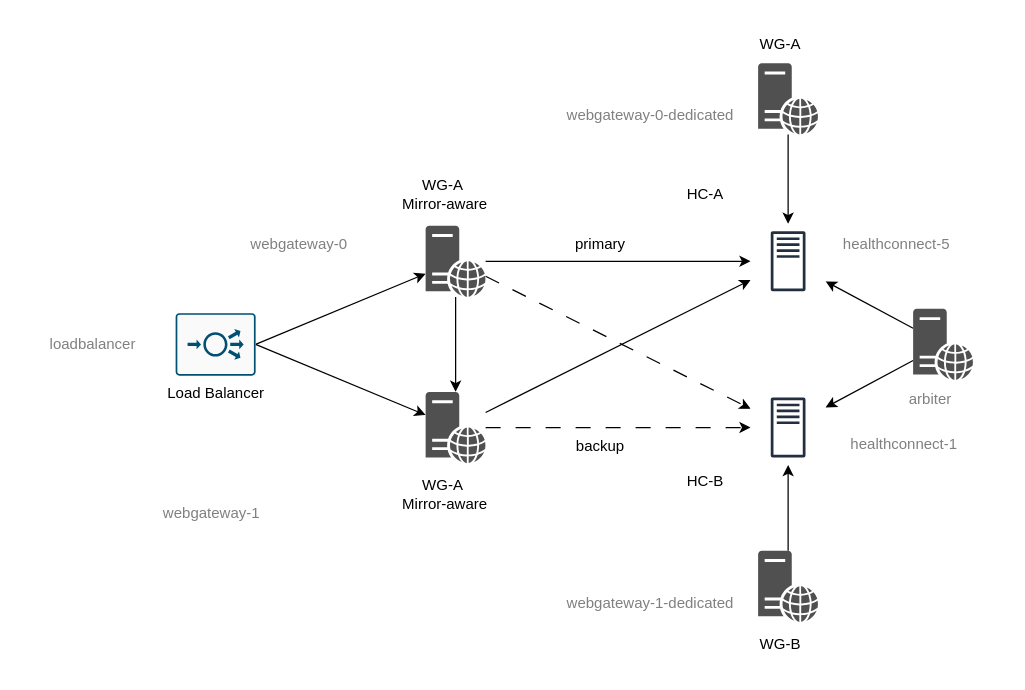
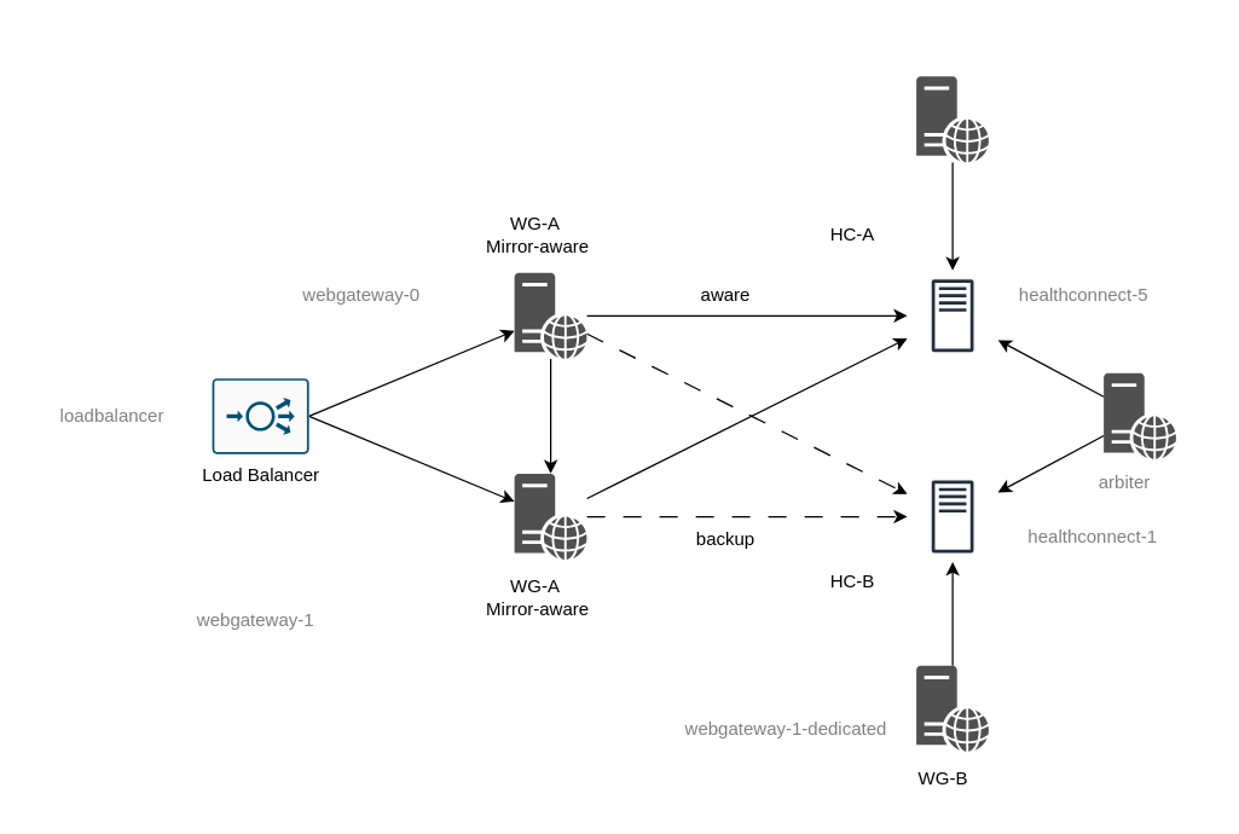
  <mxCell id="0" />
  <mxCell id="1" parent="0" />
  <mxCell id="2" style="rounded=0;orthogonalLoop=1;jettySize=auto;html=1;exitX=1;exitY=0.5;exitDx=0;exitDy=0;exitPerimeter=0;" parent="1" source="4" target="12" edge="1"><mxGeometry relative="1" as="geometry" /></mxCell>
  <mxCell id="3" style="rounded=0;orthogonalLoop=1;jettySize=auto;html=1;exitX=1;exitY=0.5;exitDx=0;exitDy=0;exitPerimeter=0;" parent="1" source="4" target="15" edge="1"><mxGeometry relative="1" as="geometry" /></mxCell>
  <mxCell id="4" value="Load Balancer" style="sketch=0;points=[[0.015,0.015,0],[0.985,0.015,0],[0.985,0.985,0],[0.015,0.985,0],[0.25,0,0],[0.5,0,0],[0.75,0,0],[1,0.25,0],[1,0.5,0],[1,0.75,0],[0.75,1,0],[0.5,1,0],[0.25,1,0],[0,0.75,0],[0,0.5,0],[0,0.25,0]];verticalLabelPosition=bottom;html=1;verticalAlign=top;aspect=fixed;align=center;pointerEvents=1;shape=mxgraph.cisco19.rect;prIcon=load_balancer;fillColor=#FAFAFA;strokeColor=#005073;" parent="1" vertex="1"><mxGeometry x="140" y="250" width="64" height="50" as="geometry" /></mxCell>
  <mxCell id="5" style="edgeStyle=orthogonalEdgeStyle;rounded=0;orthogonalLoop=1;jettySize=auto;html=1;" parent="1" source="6" target="16" edge="1"><mxGeometry relative="1" as="geometry" /></mxCell>
  <mxCell id="6" value="" style="sketch=0;pointerEvents=1;shadow=0;dashed=0;html=1;strokeColor=none;fillColor=#505050;labelPosition=center;verticalLabelPosition=bottom;verticalAlign=top;outlineConnect=0;align=center;shape=mxgraph.office.servers.web_server;" parent="1" vertex="1"><mxGeometry x="606" y="440" width="48" height="57" as="geometry" /></mxCell>
  <mxCell id="7" style="edgeStyle=orthogonalEdgeStyle;rounded=0;orthogonalLoop=1;jettySize=auto;html=1;" parent="1" source="8" target="17" edge="1"><mxGeometry relative="1" as="geometry" /></mxCell>
  <mxCell id="8" value="" style="sketch=0;pointerEvents=1;shadow=0;dashed=0;html=1;strokeColor=none;fillColor=#505050;labelPosition=center;verticalLabelPosition=bottom;verticalAlign=top;outlineConnect=0;align=center;shape=mxgraph.office.servers.web_server;" parent="1" vertex="1"><mxGeometry x="606" y="50" width="48" height="57" as="geometry" /></mxCell>
  <mxCell id="9" style="edgeStyle=orthogonalEdgeStyle;rounded=0;orthogonalLoop=1;jettySize=auto;html=1;" parent="1" source="12" target="17" edge="1"><mxGeometry relative="1" as="geometry" /></mxCell>
  <mxCell id="10" style="rounded=0;orthogonalLoop=1;jettySize=auto;html=1;dashed=1;dashPattern=12 12;" parent="1" source="12" target="16" edge="1"><mxGeometry relative="1" as="geometry" /></mxCell>
  <mxCell id="11" value="" style="edgeStyle=orthogonalEdgeStyle;rounded=0;orthogonalLoop=1;jettySize=auto;html=1;" parent="1" source="12" target="15" edge="1"><mxGeometry relative="1" as="geometry" /></mxCell>
  <mxCell id="12" value="" style="sketch=0;pointerEvents=1;shadow=0;dashed=0;html=1;strokeColor=none;fillColor=#505050;labelPosition=center;verticalLabelPosition=bottom;verticalAlign=top;outlineConnect=0;align=center;shape=mxgraph.office.servers.web_server;" parent="1" vertex="1"><mxGeometry x="340" y="180" width="48" height="57" as="geometry" /></mxCell>
  <mxCell id="13" style="edgeStyle=orthogonalEdgeStyle;rounded=0;orthogonalLoop=1;jettySize=auto;html=1;dashed=1;dashPattern=12 12;" parent="1" source="15" target="16" edge="1"><mxGeometry relative="1" as="geometry" /></mxCell>
  <mxCell id="14" style="rounded=0;orthogonalLoop=1;jettySize=auto;html=1;" parent="1" source="15" target="17" edge="1"><mxGeometry relative="1" as="geometry" /></mxCell>
  <mxCell id="15" value="" style="sketch=0;pointerEvents=1;shadow=0;dashed=0;html=1;strokeColor=none;fillColor=#505050;labelPosition=center;verticalLabelPosition=bottom;verticalAlign=top;outlineConnect=0;align=center;shape=mxgraph.office.servers.web_server;" parent="1" vertex="1"><mxGeometry x="340" y="313" width="48" height="57" as="geometry" /></mxCell>
  <mxCell id="16" value="" style="sketch=0;outlineConnect=0;fontColor=#232F3E;gradientColor=none;strokeColor=#232F3E;fillColor=#ffffff;dashed=0;verticalLabelPosition=bottom;verticalAlign=top;align=center;html=1;fontSize=12;fontStyle=0;aspect=fixed;shape=mxgraph.aws4.resourceIcon;resIcon=mxgraph.aws4.traditional_server;" parent="1" vertex="1"><mxGeometry x="600" y="311.5" width="60" height="60" as="geometry" /></mxCell>
  <mxCell id="17" value="" style="sketch=0;outlineConnect=0;fontColor=#232F3E;gradientColor=none;strokeColor=#232F3E;fillColor=#ffffff;dashed=0;verticalLabelPosition=bottom;verticalAlign=top;align=center;html=1;fontSize=12;fontStyle=0;aspect=fixed;shape=mxgraph.aws4.resourceIcon;resIcon=mxgraph.aws4.traditional_server;" parent="1" vertex="1"><mxGeometry x="600" y="178.5" width="60" height="60" as="geometry" /></mxCell>
  <mxCell id="18" style="rounded=0;orthogonalLoop=1;jettySize=auto;html=1;" parent="1" source="20" target="17" edge="1"><mxGeometry relative="1" as="geometry" /></mxCell>
  <mxCell id="19" style="rounded=0;orthogonalLoop=1;jettySize=auto;html=1;" parent="1" source="20" target="16" edge="1"><mxGeometry relative="1" as="geometry" /></mxCell>
  <mxCell id="20" value="" style="sketch=0;pointerEvents=1;shadow=0;dashed=0;html=1;strokeColor=none;fillColor=#505050;labelPosition=center;verticalLabelPosition=bottom;verticalAlign=top;outlineConnect=0;align=center;shape=mxgraph.office.servers.web_server;" parent="1" vertex="1"><mxGeometry x="730" y="246.5" width="48" height="57" as="geometry" /></mxCell>
  <mxCell id="21" value="WG-A&lt;br style=&quot;border-color: var(--border-color);&quot;&gt;&lt;span style=&quot;&quot;&gt;&amp;nbsp;Mirror-aware&lt;/span&gt;" style="text;html=1;strokeColor=none;fillColor=none;align=center;verticalAlign=middle;whiteSpace=wrap;rounded=0;" parent="1" vertex="1"><mxGeometry x="300" y="380" width="108" height="30" as="geometry" /></mxCell>
  <mxCell id="22" value="WG-A&lt;br style=&quot;border-color: var(--border-color);&quot;&gt;&lt;span style=&quot;&quot;&gt;&amp;nbsp;Mirror-aware&lt;/span&gt;" style="text;html=1;strokeColor=none;fillColor=none;align=center;verticalAlign=middle;whiteSpace=wrap;rounded=0;" parent="1" vertex="1"><mxGeometry x="300" y="140" width="108" height="30" as="geometry" /></mxCell>
  <mxCell id="23" value="HC-A" style="text;html=1;strokeColor=none;fillColor=none;align=center;verticalAlign=middle;whiteSpace=wrap;rounded=0;" parent="1" vertex="1"><mxGeometry x="510" y="140" width="108" height="30" as="geometry" /></mxCell>
  <mxCell id="24" value="HC-B" style="text;html=1;strokeColor=none;fillColor=none;align=center;verticalAlign=middle;whiteSpace=wrap;rounded=0;" parent="1" vertex="1"><mxGeometry x="510" y="370" width="108" height="30" as="geometry" /></mxCell>
- <mxCell id="25" value="WG-A" style="text;html=1;strokeColor=none;fillColor=none;align=center;verticalAlign=middle;whiteSpace=wrap;rounded=0;" parent="1" vertex="1"><mxGeometry x="570" y="20" width="108" height="30" as="geometry" /></mxCell>
  <mxCell id="26" value="WG-B" style="text;html=1;strokeColor=none;fillColor=none;align=center;verticalAlign=middle;whiteSpace=wrap;rounded=0;" parent="1" vertex="1"><mxGeometry x="570" y="500" width="108" height="30" as="geometry" /></mxCell>
  <mxCell id="27" value="&lt;font color=&quot;#808080&quot;&gt;arbiter&lt;/font&gt;" style="text;html=1;strokeColor=none;fillColor=none;align=center;verticalAlign=middle;whiteSpace=wrap;rounded=0;" parent="1" vertex="1"><mxGeometry x="690" y="303.5" width="108" height="30" as="geometry" /></mxCell>
- <mxCell id="28" value="primary" style="text;html=1;strokeColor=none;fillColor=none;align=center;verticalAlign=middle;whiteSpace=wrap;rounded=0;" parent="1" vertex="1"><mxGeometry x="450" y="180" width="60" height="30" as="geometry" /></mxCell>
+ <mxCell id="28" value="aware" style="text;html=1;strokeColor=none;fillColor=none;align=center;verticalAlign=middle;whiteSpace=wrap;rounded=0;" parent="1" vertex="1"><mxGeometry x="450" y="180" width="60" height="30" as="geometry" /></mxCell>
  <mxCell id="29" value="backup" style="text;html=1;strokeColor=none;fillColor=none;align=center;verticalAlign=middle;whiteSpace=wrap;rounded=0;" parent="1" vertex="1"><mxGeometry x="450" y="341.5" width="60" height="30" as="geometry" /></mxCell>
  <mxCell id="30" value="webgateway-0" style="text;html=1;strokeColor=none;fillColor=none;align=center;verticalAlign=middle;whiteSpace=wrap;rounded=0;fontColor=#808080;" vertex="1" parent="1"><mxGeometry x="185" y="180" width="108" height="30" as="geometry" /></mxCell>
  <mxCell id="31" value="webgateway-1" style="text;html=1;strokeColor=none;fillColor=none;align=center;verticalAlign=middle;whiteSpace=wrap;rounded=0;fontColor=#808080;" vertex="1" parent="1"><mxGeometry x="115" y="395" width="108" height="30" as="geometry" /></mxCell>
  <mxCell id="32" value="healthconnect-5" style="text;html=1;strokeColor=none;fillColor=none;align=center;verticalAlign=middle;whiteSpace=wrap;rounded=0;fontColor=#808080;" vertex="1" parent="1"><mxGeometry x="654" y="180" width="126" height="30" as="geometry" /></mxCell>
  <mxCell id="33" value="healthconnect-1" style="text;html=1;strokeColor=none;fillColor=none;align=center;verticalAlign=middle;whiteSpace=wrap;rounded=0;fontColor=#808080;" vertex="1" parent="1"><mxGeometry x="660" y="340" width="126" height="30" as="geometry" /></mxCell>
  <mxCell id="34" value="webgateway-1-dedicated" style="text;html=1;strokeColor=none;fillColor=none;align=center;verticalAlign=middle;whiteSpace=wrap;rounded=0;fontColor=#808080;" vertex="1" parent="1"><mxGeometry x="440" y="467" width="160" height="30" as="geometry" /></mxCell>
- <mxCell id="35" value="webgateway-0-dedicated" style="text;html=1;strokeColor=none;fillColor=none;align=center;verticalAlign=middle;whiteSpace=wrap;rounded=0;fontColor=#808080;" vertex="1" parent="1"><mxGeometry x="440" y="77" width="160" height="30" as="geometry" /></mxCell>
  <mxCell id="36" value="loadbalancer" style="text;html=1;strokeColor=none;fillColor=none;align=center;verticalAlign=middle;whiteSpace=wrap;rounded=0;fontColor=#808080;" vertex="1" parent="1"><mxGeometry x="20" y="260" width="108" height="30" as="geometry" /></mxCell>
